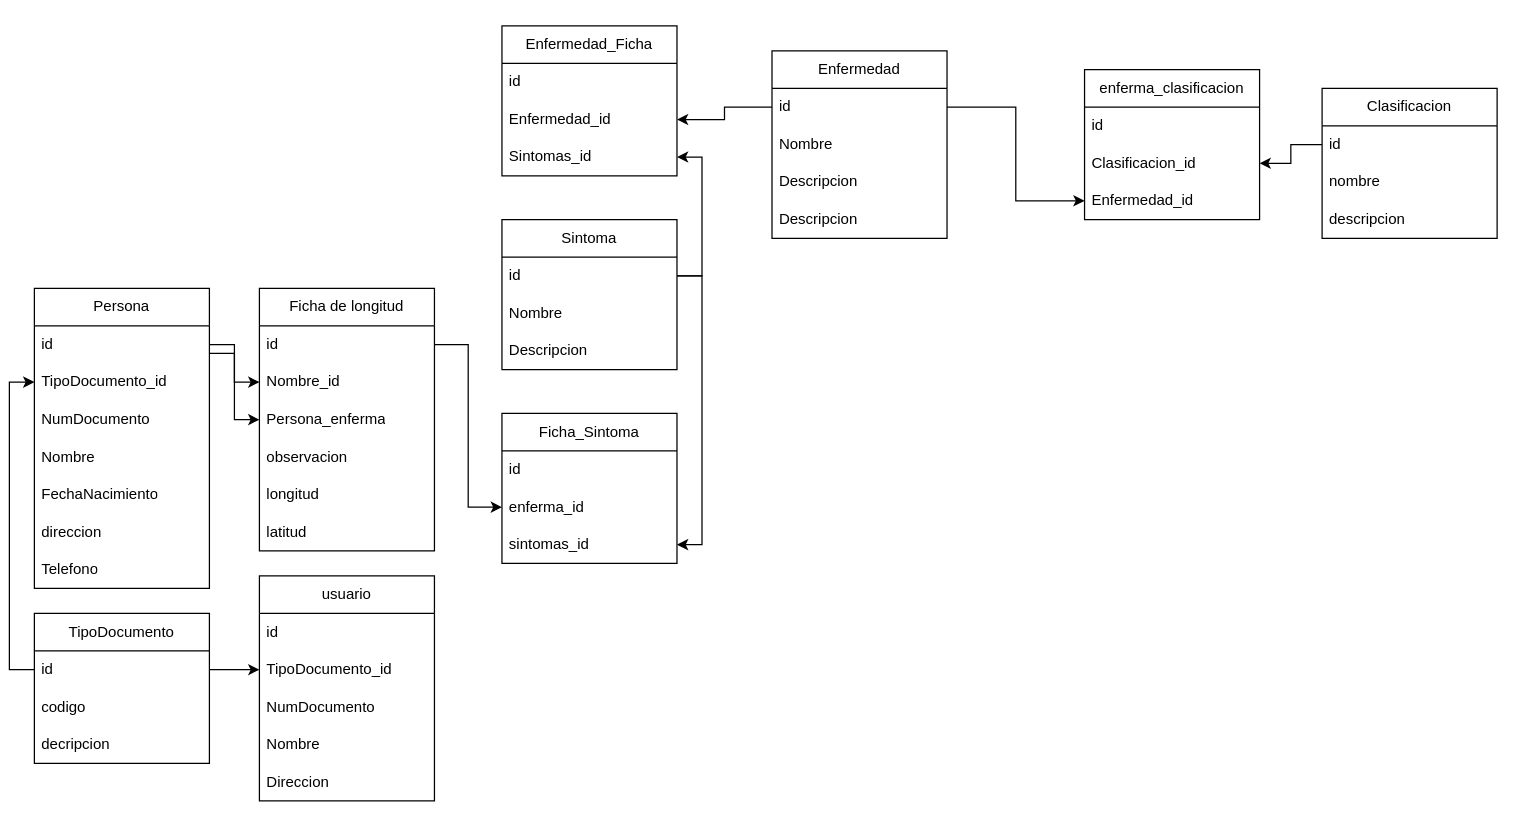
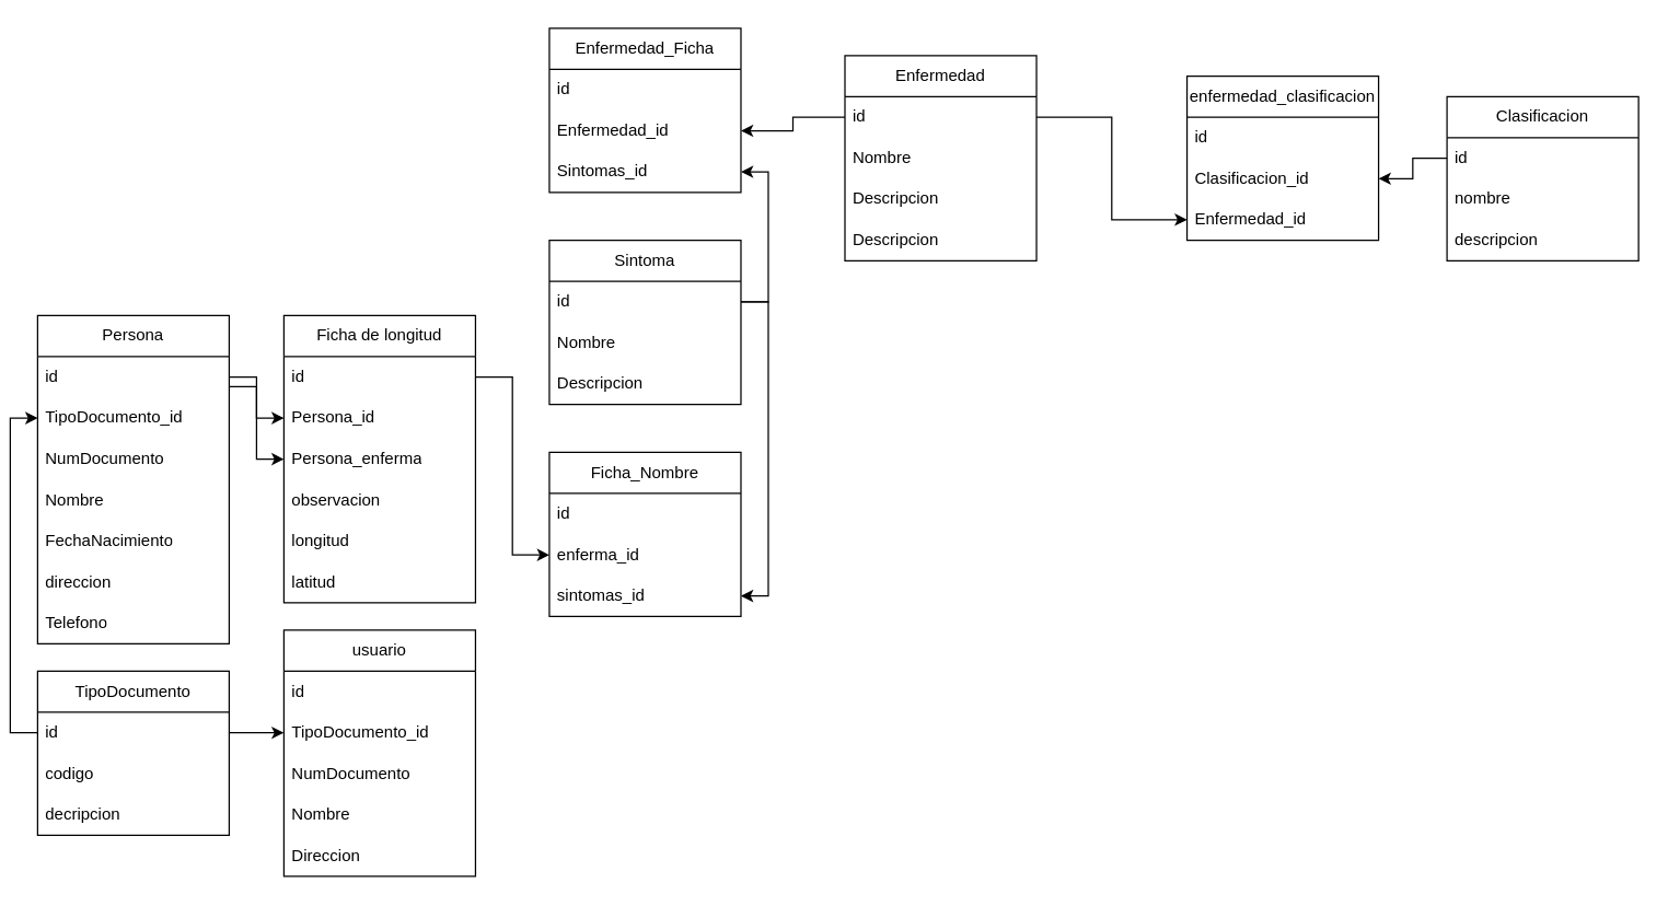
  <mxCell id="0" />
  <mxCell id="1" parent="0" />
  <mxCell id="2" value="Enfermedad" style="swimlane;fontStyle=0;childLayout=stackLayout;horizontal=1;startSize=30;horizontalStack=0;resizeParent=1;resizeParentMax=0;resizeLast=0;collapsible=1;marginBottom=0;whiteSpace=wrap;html=1;" parent="1" vertex="1"><mxGeometry x="610" y="40" width="140" height="150" as="geometry" /></mxCell>
  <mxCell id="3" value="id" style="text;strokeColor=none;fillColor=none;align=left;verticalAlign=middle;spacingLeft=4;spacingRight=4;overflow=hidden;points=[[0,0.5],[1,0.5]];portConstraint=eastwest;rotatable=0;whiteSpace=wrap;html=1;" parent="2" vertex="1"><mxGeometry y="30" width="140" height="30" as="geometry" /></mxCell>
  <mxCell id="4" value="Nombre" style="text;strokeColor=none;fillColor=none;align=left;verticalAlign=middle;spacingLeft=4;spacingRight=4;overflow=hidden;points=[[0,0.5],[1,0.5]];portConstraint=eastwest;rotatable=0;whiteSpace=wrap;html=1;" parent="2" vertex="1"><mxGeometry y="60" width="140" height="30" as="geometry" /></mxCell>
  <mxCell id="5" value="Descripcion" style="text;strokeColor=none;fillColor=none;align=left;verticalAlign=middle;spacingLeft=4;spacingRight=4;overflow=hidden;points=[[0,0.5],[1,0.5]];portConstraint=eastwest;rotatable=0;whiteSpace=wrap;html=1;" parent="2" vertex="1"><mxGeometry y="90" width="140" height="30" as="geometry" /></mxCell>
  <mxCell id="6" value="Descripcion" style="text;strokeColor=none;fillColor=none;align=left;verticalAlign=middle;spacingLeft=4;spacingRight=4;overflow=hidden;points=[[0,0.5],[1,0.5]];portConstraint=eastwest;rotatable=0;whiteSpace=wrap;html=1;" parent="2" vertex="1"><mxGeometry y="120" width="140" height="30" as="geometry" /></mxCell>
  <mxCell id="7" value="Sintoma" style="swimlane;fontStyle=0;childLayout=stackLayout;horizontal=1;startSize=30;horizontalStack=0;resizeParent=1;resizeParentMax=0;resizeLast=0;collapsible=1;marginBottom=0;whiteSpace=wrap;html=1;" parent="1" vertex="1"><mxGeometry x="394" y="175" width="140" height="120" as="geometry" /></mxCell>
  <mxCell id="8" value="id" style="text;strokeColor=none;fillColor=none;align=left;verticalAlign=middle;spacingLeft=4;spacingRight=4;overflow=hidden;points=[[0,0.5],[1,0.5]];portConstraint=eastwest;rotatable=0;whiteSpace=wrap;html=1;" parent="7" vertex="1"><mxGeometry y="30" width="140" height="30" as="geometry" /></mxCell>
  <mxCell id="9" value="Nombre" style="text;strokeColor=none;fillColor=none;align=left;verticalAlign=middle;spacingLeft=4;spacingRight=4;overflow=hidden;points=[[0,0.5],[1,0.5]];portConstraint=eastwest;rotatable=0;whiteSpace=wrap;html=1;" parent="7" vertex="1"><mxGeometry y="60" width="140" height="30" as="geometry" /></mxCell>
  <mxCell id="10" value="Descripcion" style="text;strokeColor=none;fillColor=none;align=left;verticalAlign=middle;spacingLeft=4;spacingRight=4;overflow=hidden;points=[[0,0.5],[1,0.5]];portConstraint=eastwest;rotatable=0;whiteSpace=wrap;html=1;" parent="7" vertex="1"><mxGeometry y="90" width="140" height="30" as="geometry" /></mxCell>
  <mxCell id="11" value="Enfermedad_Ficha" style="swimlane;fontStyle=0;childLayout=stackLayout;horizontal=1;startSize=30;horizontalStack=0;resizeParent=1;resizeParentMax=0;resizeLast=0;collapsible=1;marginBottom=0;whiteSpace=wrap;html=1;" parent="1" vertex="1"><mxGeometry x="394" y="20" width="140" height="120" as="geometry" /></mxCell>
  <mxCell id="12" value="id" style="text;strokeColor=none;fillColor=none;align=left;verticalAlign=middle;spacingLeft=4;spacingRight=4;overflow=hidden;points=[[0,0.5],[1,0.5]];portConstraint=eastwest;rotatable=0;whiteSpace=wrap;html=1;" vertex="1" parent="11"><mxGeometry y="30" width="140" height="30" as="geometry" /></mxCell>
  <mxCell id="13" value="Enfermedad_id" style="text;strokeColor=none;fillColor=none;align=left;verticalAlign=middle;spacingLeft=4;spacingRight=4;overflow=hidden;points=[[0,0.5],[1,0.5]];portConstraint=eastwest;rotatable=0;whiteSpace=wrap;html=1;" parent="11" vertex="1"><mxGeometry y="60" width="140" height="30" as="geometry" /></mxCell>
  <mxCell id="14" value="Sintomas_id" style="text;strokeColor=none;fillColor=none;align=left;verticalAlign=middle;spacingLeft=4;spacingRight=4;overflow=hidden;points=[[0,0.5],[1,0.5]];portConstraint=eastwest;rotatable=0;whiteSpace=wrap;html=1;" parent="11" vertex="1"><mxGeometry y="90" width="140" height="30" as="geometry" /></mxCell>
  <mxCell id="15" value="Ficha de longitud" style="swimlane;fontStyle=0;childLayout=stackLayout;horizontal=1;startSize=30;horizontalStack=0;resizeParent=1;resizeParentMax=0;resizeLast=0;collapsible=1;marginBottom=0;whiteSpace=wrap;html=1;" parent="1" vertex="1"><mxGeometry x="200" y="230" width="140" height="210" as="geometry" /></mxCell>
  <mxCell id="16" value="id" style="text;strokeColor=none;fillColor=none;align=left;verticalAlign=middle;spacingLeft=4;spacingRight=4;overflow=hidden;points=[[0,0.5],[1,0.5]];portConstraint=eastwest;rotatable=0;whiteSpace=wrap;html=1;" parent="15" vertex="1"><mxGeometry y="30" width="140" height="30" as="geometry" /></mxCell>
- <mxCell id="17" value="Nombre_id" style="text;strokeColor=none;fillColor=none;align=left;verticalAlign=middle;spacingLeft=4;spacingRight=4;overflow=hidden;points=[[0,0.5],[1,0.5]];portConstraint=eastwest;rotatable=0;whiteSpace=wrap;html=1;" parent="15" vertex="1"><mxGeometry y="60" width="140" height="30" as="geometry" /></mxCell>
+ <mxCell id="17" value="Persona_id" style="text;strokeColor=none;fillColor=none;align=left;verticalAlign=middle;spacingLeft=4;spacingRight=4;overflow=hidden;points=[[0,0.5],[1,0.5]];portConstraint=eastwest;rotatable=0;whiteSpace=wrap;html=1;" parent="15" vertex="1"><mxGeometry y="60" width="140" height="30" as="geometry" /></mxCell>
  <mxCell id="18" value="Persona_enferma" style="text;strokeColor=none;fillColor=none;align=left;verticalAlign=middle;spacingLeft=4;spacingRight=4;overflow=hidden;points=[[0,0.5],[1,0.5]];portConstraint=eastwest;rotatable=0;whiteSpace=wrap;html=1;" parent="15" vertex="1"><mxGeometry y="90" width="140" height="30" as="geometry" /></mxCell>
  <mxCell id="19" value="observacion" style="text;strokeColor=none;fillColor=none;align=left;verticalAlign=middle;spacingLeft=4;spacingRight=4;overflow=hidden;points=[[0,0.5],[1,0.5]];portConstraint=eastwest;rotatable=0;whiteSpace=wrap;html=1;" parent="15" vertex="1"><mxGeometry y="120" width="140" height="30" as="geometry" /></mxCell>
  <mxCell id="20" value="longitud" style="text;strokeColor=none;fillColor=none;align=left;verticalAlign=middle;spacingLeft=4;spacingRight=4;overflow=hidden;points=[[0,0.5],[1,0.5]];portConstraint=eastwest;rotatable=0;whiteSpace=wrap;html=1;" parent="15" vertex="1"><mxGeometry y="150" width="140" height="30" as="geometry" /></mxCell>
  <mxCell id="21" value="latitud" style="text;strokeColor=none;fillColor=none;align=left;verticalAlign=middle;spacingLeft=4;spacingRight=4;overflow=hidden;points=[[0,0.5],[1,0.5]];portConstraint=eastwest;rotatable=0;whiteSpace=wrap;html=1;" parent="15" vertex="1"><mxGeometry y="180" width="140" height="30" as="geometry" /></mxCell>
  <mxCell id="22" value="Persona" style="swimlane;fontStyle=0;childLayout=stackLayout;horizontal=1;startSize=30;horizontalStack=0;resizeParent=1;resizeParentMax=0;resizeLast=0;collapsible=1;marginBottom=0;whiteSpace=wrap;html=1;" parent="1" vertex="1"><mxGeometry x="20" y="230" width="140" height="240" as="geometry" /></mxCell>
  <mxCell id="23" value="id" style="text;strokeColor=none;fillColor=none;align=left;verticalAlign=middle;spacingLeft=4;spacingRight=4;overflow=hidden;points=[[0,0.5],[1,0.5]];portConstraint=eastwest;rotatable=0;whiteSpace=wrap;html=1;" parent="22" vertex="1"><mxGeometry y="30" width="140" height="30" as="geometry" /></mxCell>
  <mxCell id="24" value="TipoDocumento_id" style="text;strokeColor=none;fillColor=none;align=left;verticalAlign=middle;spacingLeft=4;spacingRight=4;overflow=hidden;points=[[0,0.5],[1,0.5]];portConstraint=eastwest;rotatable=0;whiteSpace=wrap;html=1;" parent="22" vertex="1"><mxGeometry y="60" width="140" height="30" as="geometry" /></mxCell>
  <mxCell id="25" value="NumDocumento" style="text;strokeColor=none;fillColor=none;align=left;verticalAlign=middle;spacingLeft=4;spacingRight=4;overflow=hidden;points=[[0,0.5],[1,0.5]];portConstraint=eastwest;rotatable=0;whiteSpace=wrap;html=1;" parent="22" vertex="1"><mxGeometry y="90" width="140" height="30" as="geometry" /></mxCell>
  <mxCell id="26" value="Nombre" style="text;strokeColor=none;fillColor=none;align=left;verticalAlign=middle;spacingLeft=4;spacingRight=4;overflow=hidden;points=[[0,0.5],[1,0.5]];portConstraint=eastwest;rotatable=0;whiteSpace=wrap;html=1;" parent="22" vertex="1"><mxGeometry y="120" width="140" height="30" as="geometry" /></mxCell>
  <mxCell id="27" value="FechaNacimiento" style="text;strokeColor=none;fillColor=none;align=left;verticalAlign=middle;spacingLeft=4;spacingRight=4;overflow=hidden;points=[[0,0.5],[1,0.5]];portConstraint=eastwest;rotatable=0;whiteSpace=wrap;html=1;" parent="22" vertex="1"><mxGeometry y="150" width="140" height="30" as="geometry" /></mxCell>
  <mxCell id="28" value="direccion" style="text;strokeColor=none;fillColor=none;align=left;verticalAlign=middle;spacingLeft=4;spacingRight=4;overflow=hidden;points=[[0,0.5],[1,0.5]];portConstraint=eastwest;rotatable=0;whiteSpace=wrap;html=1;" parent="22" vertex="1"><mxGeometry y="180" width="140" height="30" as="geometry" /></mxCell>
  <mxCell id="29" value="Telefono" style="text;strokeColor=none;fillColor=none;align=left;verticalAlign=middle;spacingLeft=4;spacingRight=4;overflow=hidden;points=[[0,0.5],[1,0.5]];portConstraint=eastwest;rotatable=0;whiteSpace=wrap;html=1;" parent="22" vertex="1"><mxGeometry y="210" width="140" height="30" as="geometry" /></mxCell>
- <mxCell id="30" value="Ficha_Sintoma" style="swimlane;fontStyle=0;childLayout=stackLayout;horizontal=1;startSize=30;horizontalStack=0;resizeParent=1;resizeParentMax=0;resizeLast=0;collapsible=1;marginBottom=0;whiteSpace=wrap;html=1;" parent="1" vertex="1"><mxGeometry x="394" y="330" width="140" height="120" as="geometry" /></mxCell>
+ <mxCell id="30" value="Ficha_Nombre" style="swimlane;fontStyle=0;childLayout=stackLayout;horizontal=1;startSize=30;horizontalStack=0;resizeParent=1;resizeParentMax=0;resizeLast=0;collapsible=1;marginBottom=0;whiteSpace=wrap;html=1;" parent="1" vertex="1"><mxGeometry x="394" y="330" width="140" height="120" as="geometry" /></mxCell>
  <mxCell id="31" value="id" style="text;strokeColor=none;fillColor=none;align=left;verticalAlign=middle;spacingLeft=4;spacingRight=4;overflow=hidden;points=[[0,0.5],[1,0.5]];portConstraint=eastwest;rotatable=0;whiteSpace=wrap;html=1;" parent="30" vertex="1"><mxGeometry y="30" width="140" height="30" as="geometry" /></mxCell>
  <mxCell id="32" value="enferma_id" style="text;strokeColor=none;fillColor=none;align=left;verticalAlign=middle;spacingLeft=4;spacingRight=4;overflow=hidden;points=[[0,0.5],[1,0.5]];portConstraint=eastwest;rotatable=0;whiteSpace=wrap;html=1;" parent="30" vertex="1"><mxGeometry y="60" width="140" height="30" as="geometry" /></mxCell>
  <mxCell id="33" value="sintomas_id" style="text;strokeColor=none;fillColor=none;align=left;verticalAlign=middle;spacingLeft=4;spacingRight=4;overflow=hidden;points=[[0,0.5],[1,0.5]];portConstraint=eastwest;rotatable=0;whiteSpace=wrap;html=1;" parent="30" vertex="1"><mxGeometry y="90" width="140" height="30" as="geometry" /></mxCell>
  <mxCell id="34" style="edgeStyle=orthogonalEdgeStyle;rounded=0;orthogonalLoop=1;jettySize=auto;html=1;exitX=1;exitY=0.5;exitDx=0;exitDy=0;entryX=0;entryY=0.5;entryDx=0;entryDy=0;" parent="1" source="23" target="17" edge="1"><mxGeometry relative="1" as="geometry" /></mxCell>
  <mxCell id="35" style="edgeStyle=orthogonalEdgeStyle;rounded=0;orthogonalLoop=1;jettySize=auto;html=1;exitX=1;exitY=0.733;exitDx=0;exitDy=0;entryX=0;entryY=0.5;entryDx=0;entryDy=0;exitPerimeter=0;" parent="1" source="23" target="18" edge="1"><mxGeometry relative="1" as="geometry" /></mxCell>
  <mxCell id="36" style="edgeStyle=orthogonalEdgeStyle;rounded=0;orthogonalLoop=1;jettySize=auto;html=1;exitX=1;exitY=0.5;exitDx=0;exitDy=0;entryX=1;entryY=0.5;entryDx=0;entryDy=0;" parent="1" source="8" target="33" edge="1"><mxGeometry relative="1" as="geometry" /></mxCell>
  <mxCell id="37" style="edgeStyle=orthogonalEdgeStyle;rounded=0;orthogonalLoop=1;jettySize=auto;html=1;exitX=1;exitY=0.5;exitDx=0;exitDy=0;entryX=0;entryY=0.5;entryDx=0;entryDy=0;" parent="1" source="16" target="32" edge="1"><mxGeometry relative="1" as="geometry" /></mxCell>
  <mxCell id="38" value="usuario" style="swimlane;fontStyle=0;childLayout=stackLayout;horizontal=1;startSize=30;horizontalStack=0;resizeParent=1;resizeParentMax=0;resizeLast=0;collapsible=1;marginBottom=0;whiteSpace=wrap;html=1;" parent="1" vertex="1"><mxGeometry x="200" y="460" width="140" height="180" as="geometry" /></mxCell>
  <mxCell id="39" value="id" style="text;strokeColor=none;fillColor=none;align=left;verticalAlign=middle;spacingLeft=4;spacingRight=4;overflow=hidden;points=[[0,0.5],[1,0.5]];portConstraint=eastwest;rotatable=0;whiteSpace=wrap;html=1;" parent="38" vertex="1"><mxGeometry y="30" width="140" height="30" as="geometry" /></mxCell>
  <mxCell id="40" value="TipoDocumento_id" style="text;strokeColor=none;fillColor=none;align=left;verticalAlign=middle;spacingLeft=4;spacingRight=4;overflow=hidden;points=[[0,0.5],[1,0.5]];portConstraint=eastwest;rotatable=0;whiteSpace=wrap;html=1;" parent="38" vertex="1"><mxGeometry y="60" width="140" height="30" as="geometry" /></mxCell>
  <mxCell id="41" value="NumDocumento" style="text;strokeColor=none;fillColor=none;align=left;verticalAlign=middle;spacingLeft=4;spacingRight=4;overflow=hidden;points=[[0,0.5],[1,0.5]];portConstraint=eastwest;rotatable=0;whiteSpace=wrap;html=1;" parent="38" vertex="1"><mxGeometry y="90" width="140" height="30" as="geometry" /></mxCell>
  <mxCell id="42" value="Nombre" style="text;strokeColor=none;fillColor=none;align=left;verticalAlign=middle;spacingLeft=4;spacingRight=4;overflow=hidden;points=[[0,0.5],[1,0.5]];portConstraint=eastwest;rotatable=0;whiteSpace=wrap;html=1;" parent="38" vertex="1"><mxGeometry y="120" width="140" height="30" as="geometry" /></mxCell>
  <mxCell id="43" value="Direccion" style="text;strokeColor=none;fillColor=none;align=left;verticalAlign=middle;spacingLeft=4;spacingRight=4;overflow=hidden;points=[[0,0.5],[1,0.5]];portConstraint=eastwest;rotatable=0;whiteSpace=wrap;html=1;" parent="38" vertex="1"><mxGeometry y="150" width="140" height="30" as="geometry" /></mxCell>
  <mxCell id="44" value="TipoDocumento" style="swimlane;fontStyle=0;childLayout=stackLayout;horizontal=1;startSize=30;horizontalStack=0;resizeParent=1;resizeParentMax=0;resizeLast=0;collapsible=1;marginBottom=0;whiteSpace=wrap;html=1;" parent="1" vertex="1"><mxGeometry x="20" y="490" width="140" height="120" as="geometry" /></mxCell>
  <mxCell id="45" value="id" style="text;strokeColor=none;fillColor=none;align=left;verticalAlign=middle;spacingLeft=4;spacingRight=4;overflow=hidden;points=[[0,0.5],[1,0.5]];portConstraint=eastwest;rotatable=0;whiteSpace=wrap;html=1;" parent="44" vertex="1"><mxGeometry y="30" width="140" height="30" as="geometry" /></mxCell>
  <mxCell id="46" value="codigo" style="text;strokeColor=none;fillColor=none;align=left;verticalAlign=middle;spacingLeft=4;spacingRight=4;overflow=hidden;points=[[0,0.5],[1,0.5]];portConstraint=eastwest;rotatable=0;whiteSpace=wrap;html=1;" parent="44" vertex="1"><mxGeometry y="60" width="140" height="30" as="geometry" /></mxCell>
  <mxCell id="47" value="decripcion" style="text;strokeColor=none;fillColor=none;align=left;verticalAlign=middle;spacingLeft=4;spacingRight=4;overflow=hidden;points=[[0,0.5],[1,0.5]];portConstraint=eastwest;rotatable=0;whiteSpace=wrap;html=1;" parent="44" vertex="1"><mxGeometry y="90" width="140" height="30" as="geometry" /></mxCell>
  <mxCell id="48" style="edgeStyle=orthogonalEdgeStyle;rounded=0;orthogonalLoop=1;jettySize=auto;html=1;exitX=1;exitY=0.5;exitDx=0;exitDy=0;entryX=0;entryY=0.5;entryDx=0;entryDy=0;" parent="1" source="45" target="40" edge="1"><mxGeometry relative="1" as="geometry" /></mxCell>
  <mxCell id="49" style="edgeStyle=orthogonalEdgeStyle;rounded=0;orthogonalLoop=1;jettySize=auto;html=1;exitX=0;exitY=0.5;exitDx=0;exitDy=0;entryX=0;entryY=0.5;entryDx=0;entryDy=0;" parent="1" source="45" target="24" edge="1"><mxGeometry relative="1" as="geometry" /></mxCell>
  <mxCell id="50" style="edgeStyle=orthogonalEdgeStyle;rounded=0;orthogonalLoop=1;jettySize=auto;html=1;exitX=1;exitY=0.5;exitDx=0;exitDy=0;entryX=1;entryY=0.5;entryDx=0;entryDy=0;" parent="1" source="8" target="14" edge="1"><mxGeometry relative="1" as="geometry" /></mxCell>
  <mxCell id="51" value="Clasificacion" style="swimlane;fontStyle=0;childLayout=stackLayout;horizontal=1;startSize=30;horizontalStack=0;resizeParent=1;resizeParentMax=0;resizeLast=0;collapsible=1;marginBottom=0;whiteSpace=wrap;html=1;" parent="1" vertex="1"><mxGeometry x="1050" y="70" width="140" height="120" as="geometry" /></mxCell>
  <mxCell id="52" value="id" style="text;strokeColor=none;fillColor=none;align=left;verticalAlign=middle;spacingLeft=4;spacingRight=4;overflow=hidden;points=[[0,0.5],[1,0.5]];portConstraint=eastwest;rotatable=0;whiteSpace=wrap;html=1;" parent="51" vertex="1"><mxGeometry y="30" width="140" height="30" as="geometry" /></mxCell>
  <mxCell id="53" value="nombre" style="text;strokeColor=none;fillColor=none;align=left;verticalAlign=middle;spacingLeft=4;spacingRight=4;overflow=hidden;points=[[0,0.5],[1,0.5]];portConstraint=eastwest;rotatable=0;whiteSpace=wrap;html=1;" parent="51" vertex="1"><mxGeometry y="60" width="140" height="30" as="geometry" /></mxCell>
  <mxCell id="54" value="descripcion" style="text;strokeColor=none;fillColor=none;align=left;verticalAlign=middle;spacingLeft=4;spacingRight=4;overflow=hidden;points=[[0,0.5],[1,0.5]];portConstraint=eastwest;rotatable=0;whiteSpace=wrap;html=1;" parent="51" vertex="1"><mxGeometry y="90" width="140" height="30" as="geometry" /></mxCell>
  <mxCell id="55" style="edgeStyle=orthogonalEdgeStyle;rounded=0;orthogonalLoop=1;jettySize=auto;html=1;entryX=1;entryY=0.5;entryDx=0;entryDy=0;" parent="1" source="52" target="58" edge="1"><mxGeometry relative="1" as="geometry" /></mxCell>
- <mxCell id="56" value="enferma_clasificacion" style="swimlane;fontStyle=0;childLayout=stackLayout;horizontal=1;startSize=30;horizontalStack=0;resizeParent=1;resizeParentMax=0;resizeLast=0;collapsible=1;marginBottom=0;whiteSpace=wrap;html=1;" vertex="1" parent="1"><mxGeometry x="860" y="55" width="140" height="120" as="geometry" /></mxCell>
+ <mxCell id="56" value="enfermedad_clasificacion" style="swimlane;fontStyle=0;childLayout=stackLayout;horizontal=1;startSize=30;horizontalStack=0;resizeParent=1;resizeParentMax=0;resizeLast=0;collapsible=1;marginBottom=0;whiteSpace=wrap;html=1;" vertex="1" parent="1"><mxGeometry x="860" y="55" width="140" height="120" as="geometry" /></mxCell>
  <mxCell id="57" value="id" style="text;strokeColor=none;fillColor=none;align=left;verticalAlign=middle;spacingLeft=4;spacingRight=4;overflow=hidden;points=[[0,0.5],[1,0.5]];portConstraint=eastwest;rotatable=0;whiteSpace=wrap;html=1;" vertex="1" parent="56"><mxGeometry y="30" width="140" height="30" as="geometry" /></mxCell>
  <mxCell id="58" value="Clasificacion_id" style="text;strokeColor=none;fillColor=none;align=left;verticalAlign=middle;spacingLeft=4;spacingRight=4;overflow=hidden;points=[[0,0.5],[1,0.5]];portConstraint=eastwest;rotatable=0;whiteSpace=wrap;html=1;" vertex="1" parent="56"><mxGeometry y="60" width="140" height="30" as="geometry" /></mxCell>
  <mxCell id="59" value="Enfermedad_id" style="text;strokeColor=none;fillColor=none;align=left;verticalAlign=middle;spacingLeft=4;spacingRight=4;overflow=hidden;points=[[0,0.5],[1,0.5]];portConstraint=eastwest;rotatable=0;whiteSpace=wrap;html=1;" vertex="1" parent="56"><mxGeometry y="90" width="140" height="30" as="geometry" /></mxCell>
  <mxCell id="60" style="edgeStyle=orthogonalEdgeStyle;rounded=0;orthogonalLoop=1;jettySize=auto;html=1;exitX=1;exitY=0.5;exitDx=0;exitDy=0;" edge="1" parent="1" source="3" target="59"><mxGeometry relative="1" as="geometry" /></mxCell>
  <mxCell id="61" style="edgeStyle=orthogonalEdgeStyle;rounded=0;orthogonalLoop=1;jettySize=auto;html=1;exitX=0;exitY=0.5;exitDx=0;exitDy=0;entryX=1;entryY=0.5;entryDx=0;entryDy=0;" edge="1" parent="1" source="3" target="13"><mxGeometry relative="1" as="geometry" /></mxCell>
